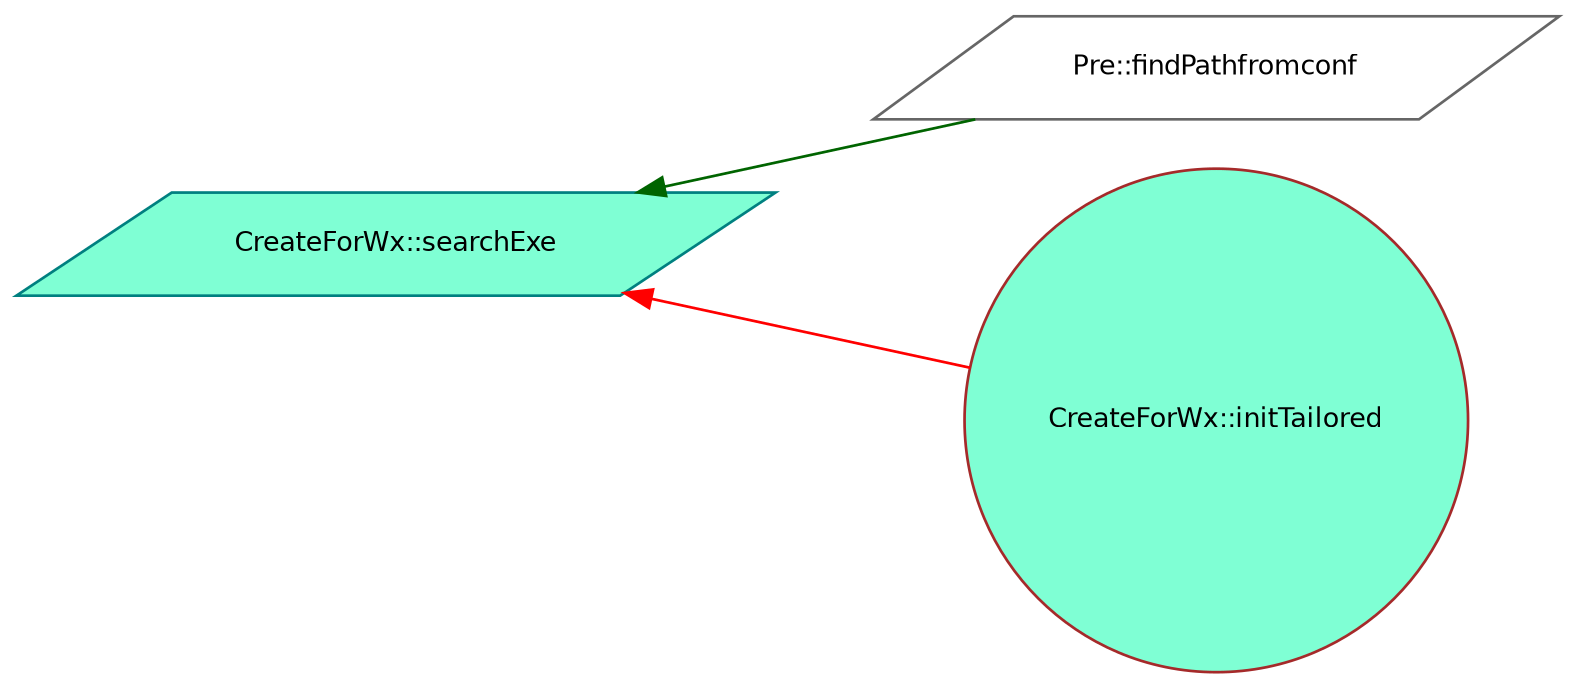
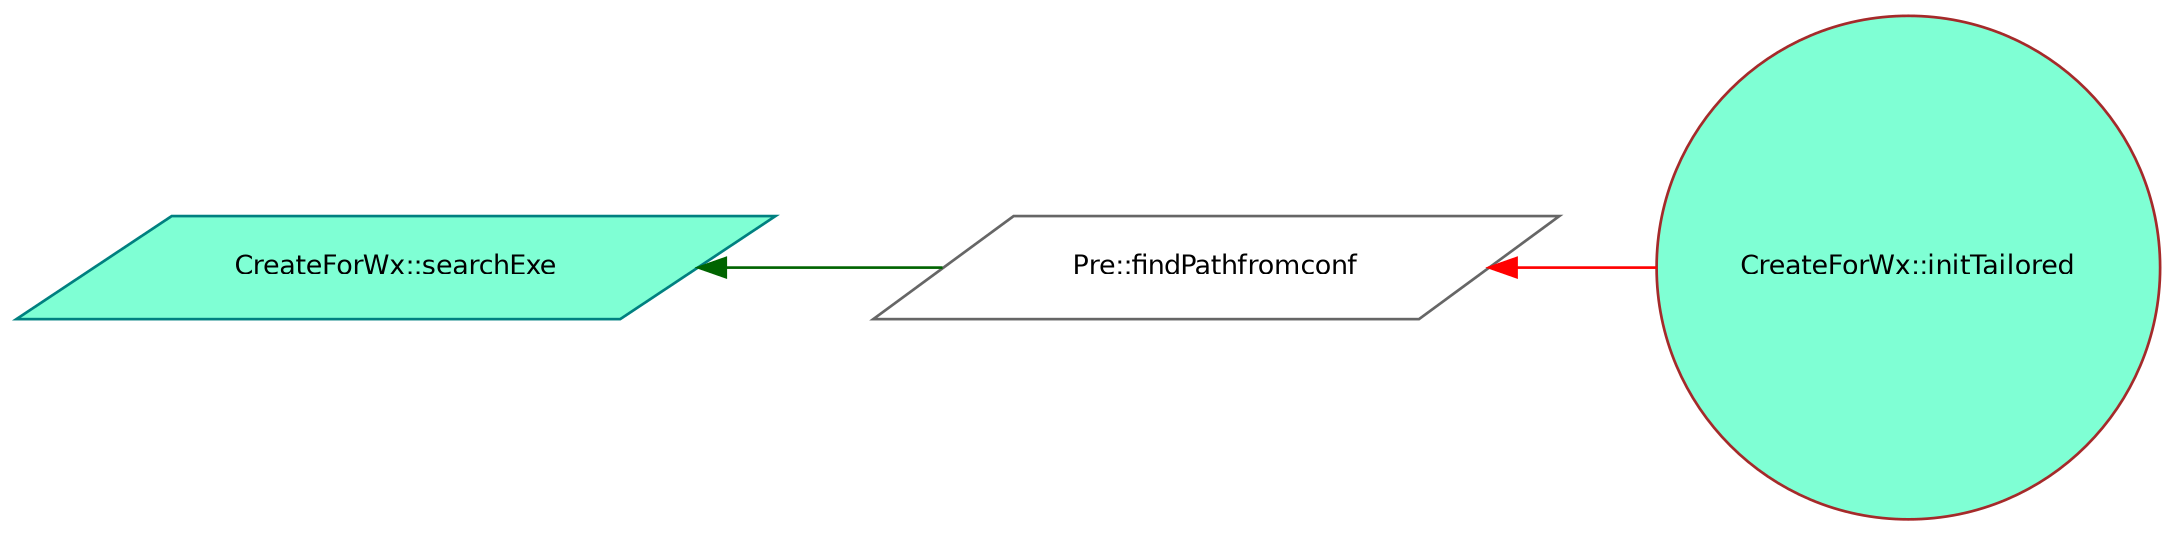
  digraph {
    rankdir=LR
    node [fillcolor=aquamarine fontname=Helvetica fontsize=10 shape=parallelogram style=filled]
    edge [dir=back fontname=Helvetica fontsize=10 labelfontname=Helvetica labelfontsize=10 style=solid]
    n1 [color=gray40 fillcolor=white fontcolor=black height=0.2 label="Pre::findPathfromconf" width=0.4]
    n2 [color=teal height=0.2 label="CreateForWx::searchExe" width=0.4]
    n3 [color=brown height=0.2 label="CreateForWx::initTailored" shape=circle width=0.4]
    n2 -> n1 [color=darkgreen]
-   n2 -> n3 [color=red]
+   n1 -> n3 [color=red]
  }
